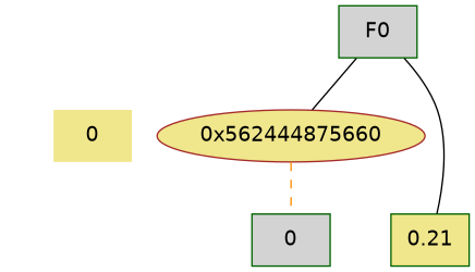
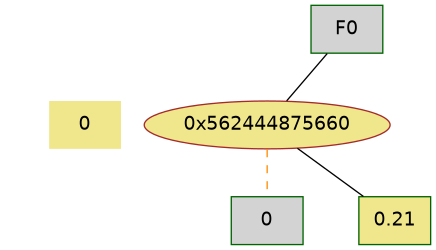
  digraph {
    fontname="DejaVu Sans"
    node [fontname="DejaVu Sans" shape=box style=filled color=darkgreen fillcolor=khaki]
    edge [dir=none fontname="DejaVu Sans" color=black]
    "CONST NODES" [shape=plaintext style=invis color="" fillcolor=""]
    " 0 " [shape=plaintext]
    F0 [fillcolor=lightgrey]
    "0x562444875660" [color=brown shape=""]
    n5 [fillcolor=lightgrey label=0]
    n6 [label=0.21]
    subgraph sub_1 {
      "CONST NODES"
      " 0 "
    }
    subgraph sub_2 {
      rank=same
      F0
    }
    subgraph sub_3 {
      rank=same
      " 0 "
      "0x562444875660"
    }
    subgraph sub_4 {
      rank=same
      "CONST NODES"
      subgraph sub_5 {
        rank=same
        n5
        n6
      }
    }
    " 0 " -> "CONST NODES" [style=invis color=""]
    F0 -> "0x562444875660" [style=solid]
    "0x562444875660" -> n5 [color=darkorange style=dashed]
-   F0 -> n6
+   "0x562444875660" -> n6
  }
